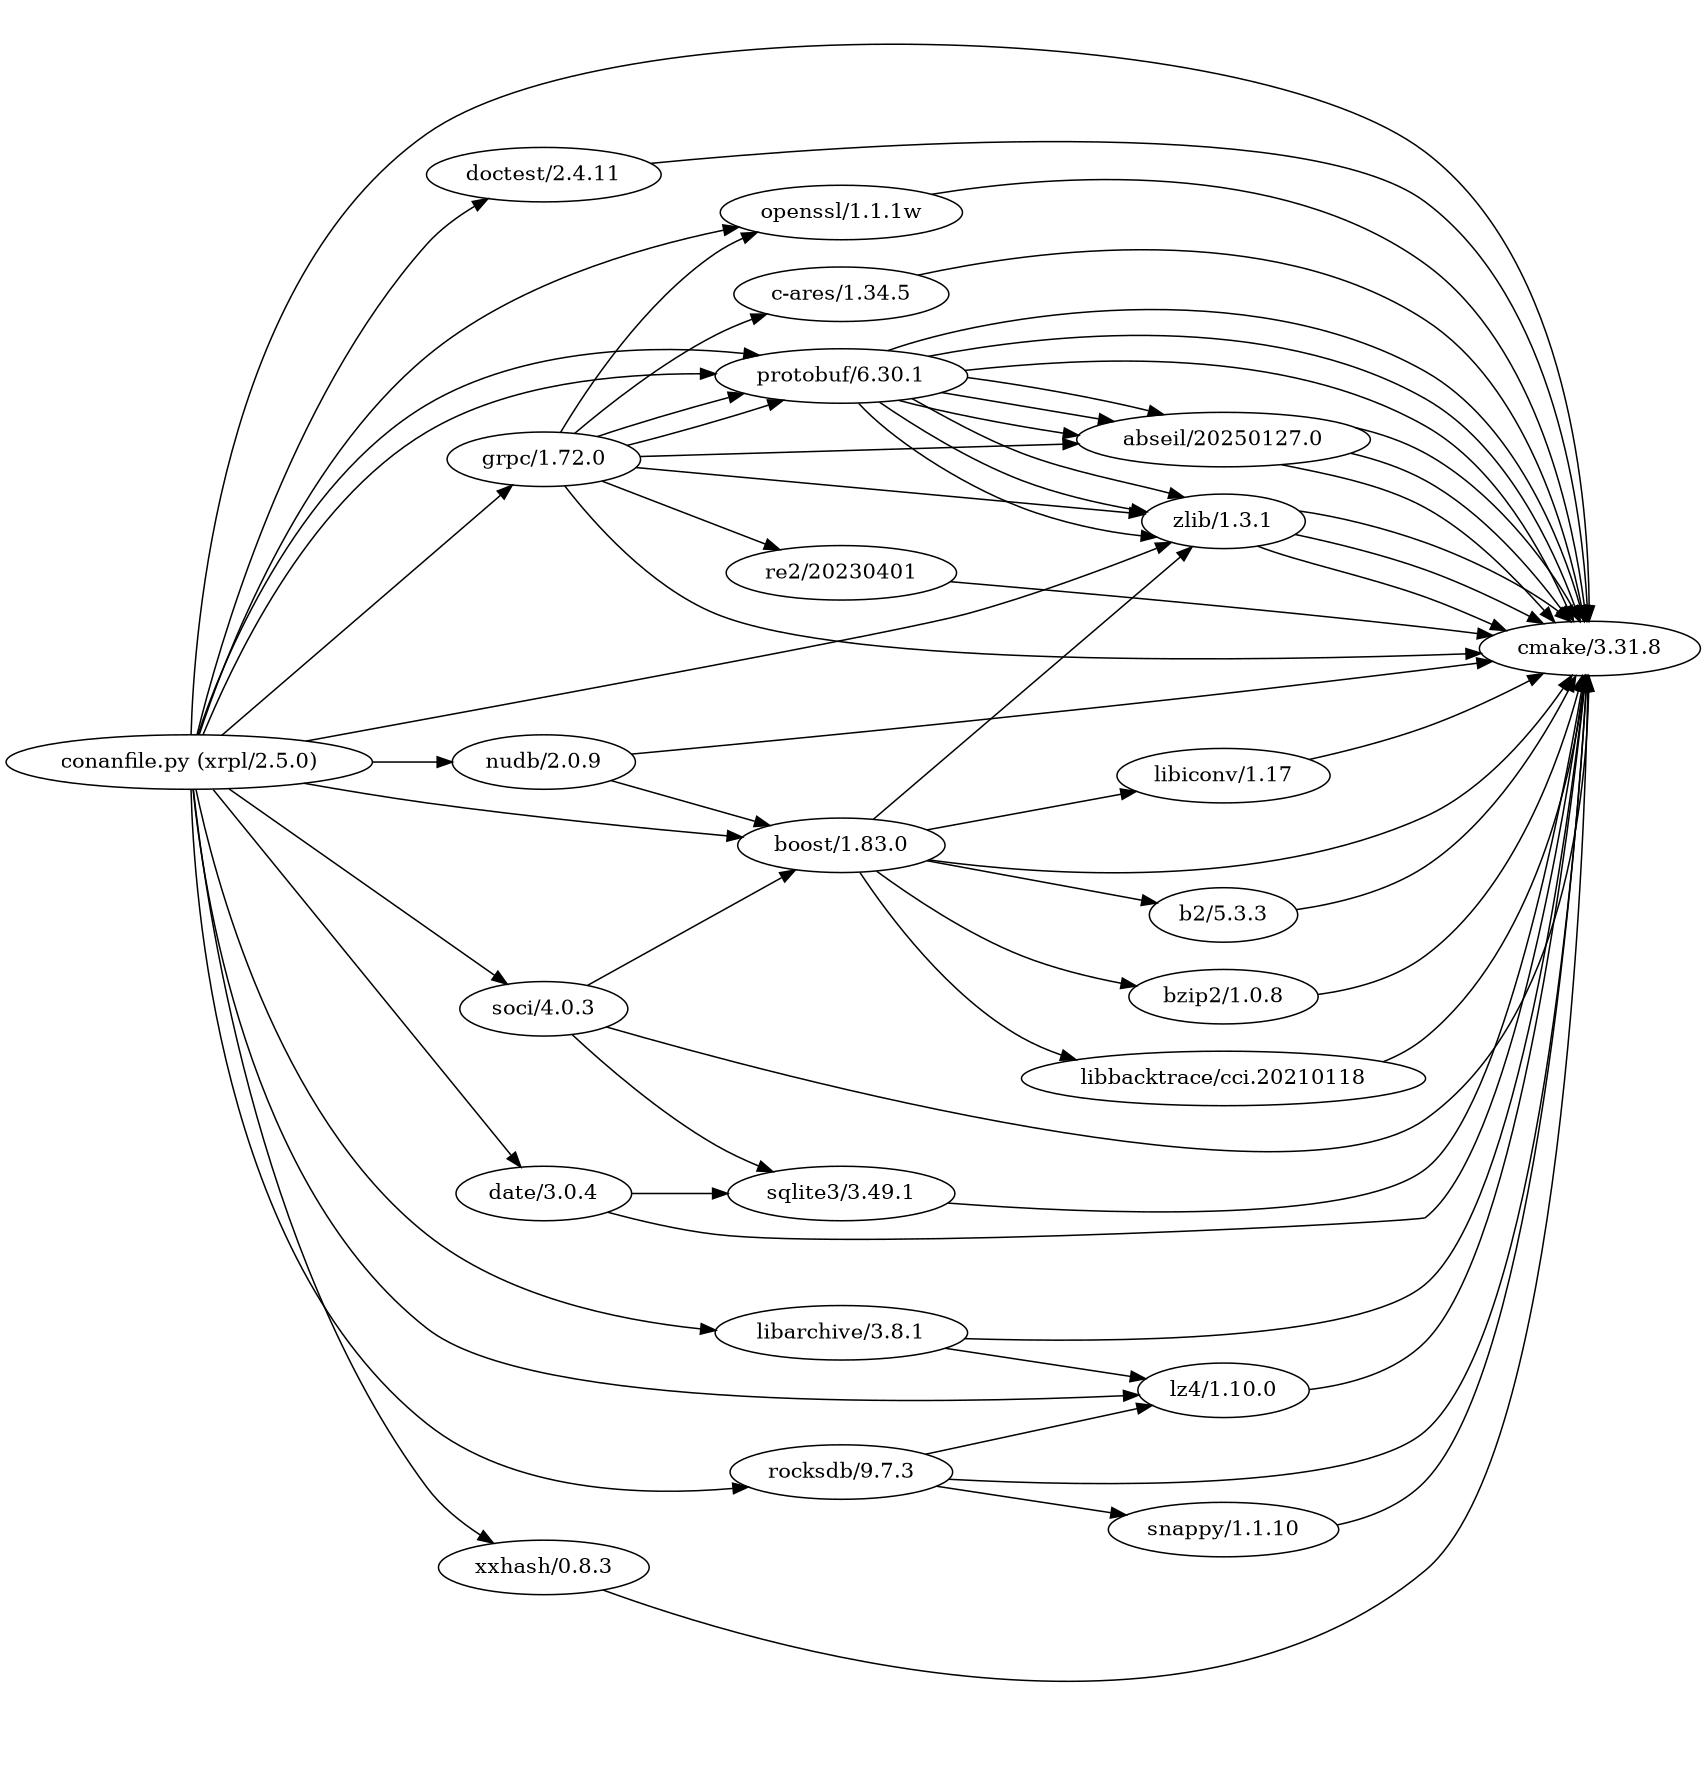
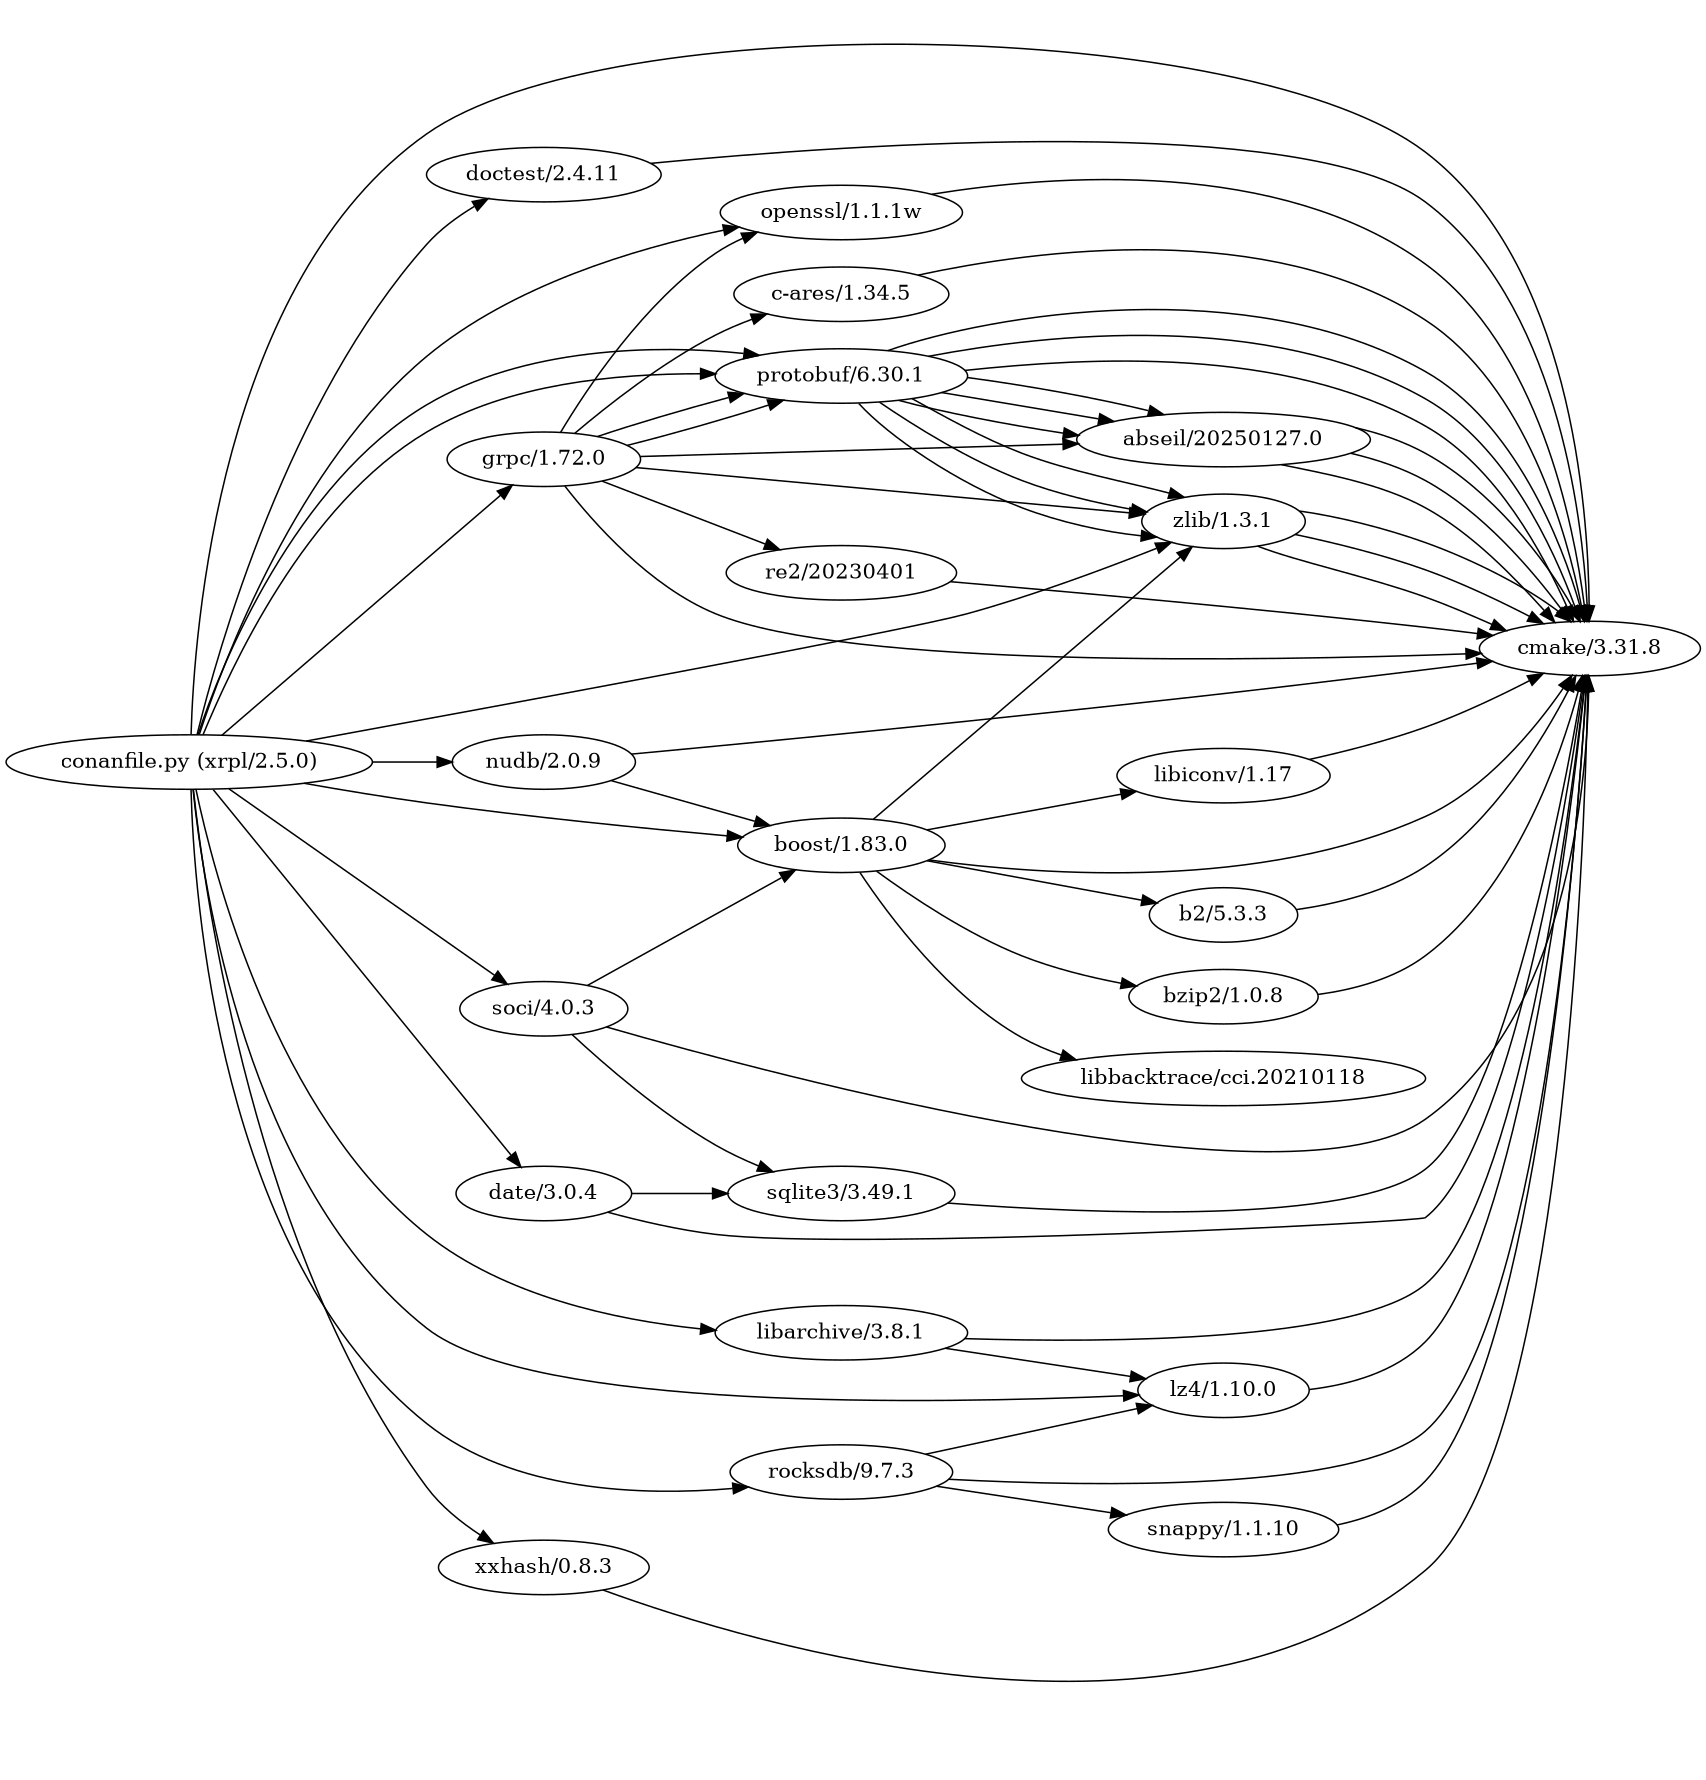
  digraph {
    rankdir=LR
    "conanfile.py (xrpl/2.5.0)"
    "grpc/1.72.0"
    "libarchive/3.8.1"
    "nudb/2.0.9"
    "openssl/1.1.1w"
    "soci/4.0.3"
    "doctest/2.4.11"
    "protobuf/6.30.1"
    "boost/1.83.0"
    "date/3.0.4"
    "zlib/1.3.1"
    "rocksdb/9.7.3"
    "lz4/1.10.0"
    "xxhash/0.8.3"
    "cmake/3.31.8"
    "abseil/20250127.0"
    "c-ares/1.34.5"
    n18 [label="re2/20230401"]
    "sqlite3/3.49.1"
    "bzip2/1.0.8"
    "libbacktrace/cci.20210118"
    "libiconv/1.17"
    "b2/5.3.3"
    "snappy/1.1.10"
    "conanfile.py (xrpl/2.5.0)" -> "grpc/1.72.0"
    "conanfile.py (xrpl/2.5.0)" -> "libarchive/3.8.1"
    "conanfile.py (xrpl/2.5.0)" -> "nudb/2.0.9"
    "conanfile.py (xrpl/2.5.0)" -> "openssl/1.1.1w"
    "conanfile.py (xrpl/2.5.0)" -> "soci/4.0.3"
    "conanfile.py (xrpl/2.5.0)" -> "doctest/2.4.11"
    "conanfile.py (xrpl/2.5.0)" -> "protobuf/6.30.1"
    "conanfile.py (xrpl/2.5.0)" -> "protobuf/6.30.1"
    "conanfile.py (xrpl/2.5.0)" -> "boost/1.83.0"
    "conanfile.py (xrpl/2.5.0)" -> "date/3.0.4"
    "conanfile.py (xrpl/2.5.0)" -> "zlib/1.3.1"
    "conanfile.py (xrpl/2.5.0)" -> "rocksdb/9.7.3"
    "conanfile.py (xrpl/2.5.0)" -> "lz4/1.10.0"
    "conanfile.py (xrpl/2.5.0)" -> "xxhash/0.8.3"
    "conanfile.py (xrpl/2.5.0)" -> "cmake/3.31.8"
    "grpc/1.72.0" -> "openssl/1.1.1w"
    "grpc/1.72.0" -> "protobuf/6.30.1"
    "grpc/1.72.0" -> "protobuf/6.30.1"
    "grpc/1.72.0" -> "zlib/1.3.1"
    "grpc/1.72.0" -> "cmake/3.31.8"
    "grpc/1.72.0" -> "abseil/20250127.0"
    "grpc/1.72.0" -> "c-ares/1.34.5"
    "grpc/1.72.0" -> n18
    "libarchive/3.8.1" -> "lz4/1.10.0"
    "libarchive/3.8.1" -> "cmake/3.31.8"
    "nudb/2.0.9" -> "boost/1.83.0"
    "nudb/2.0.9" -> "cmake/3.31.8"
    "openssl/1.1.1w" -> "cmake/3.31.8"
    "soci/4.0.3" -> "boost/1.83.0"
    "soci/4.0.3" -> "cmake/3.31.8"
    "soci/4.0.3" -> "sqlite3/3.49.1"
    "doctest/2.4.11" -> "cmake/3.31.8"
    "protobuf/6.30.1" -> "zlib/1.3.1"
    "protobuf/6.30.1" -> "zlib/1.3.1"
    "protobuf/6.30.1" -> "zlib/1.3.1"
    "protobuf/6.30.1" -> "cmake/3.31.8"
    "protobuf/6.30.1" -> "cmake/3.31.8"
    "protobuf/6.30.1" -> "cmake/3.31.8"
    "protobuf/6.30.1" -> "abseil/20250127.0"
    "protobuf/6.30.1" -> "abseil/20250127.0"
    "protobuf/6.30.1" -> "abseil/20250127.0"
    "boost/1.83.0" -> "zlib/1.3.1"
    "boost/1.83.0" -> "cmake/3.31.8"
    "boost/1.83.0" -> "bzip2/1.0.8"
    "boost/1.83.0" -> "libbacktrace/cci.20210118"
    "boost/1.83.0" -> "libiconv/1.17"
    "boost/1.83.0" -> "b2/5.3.3"
    "date/3.0.4" -> "cmake/3.31.8"
    "date/3.0.4" -> "sqlite3/3.49.1"
    "zlib/1.3.1" -> "cmake/3.31.8"
    "zlib/1.3.1" -> "cmake/3.31.8"
    "zlib/1.3.1" -> "cmake/3.31.8"
    "rocksdb/9.7.3" -> "lz4/1.10.0"
    "rocksdb/9.7.3" -> "cmake/3.31.8"
    "rocksdb/9.7.3" -> "snappy/1.1.10"
    "lz4/1.10.0" -> "cmake/3.31.8"
    "xxhash/0.8.3" -> "cmake/3.31.8"
    "abseil/20250127.0" -> "cmake/3.31.8"
    "abseil/20250127.0" -> "cmake/3.31.8"
    "abseil/20250127.0" -> "cmake/3.31.8"
    "c-ares/1.34.5" -> "cmake/3.31.8"
    n18 -> "cmake/3.31.8"
    "sqlite3/3.49.1" -> "cmake/3.31.8"
    "bzip2/1.0.8" -> "cmake/3.31.8"
-   "libbacktrace/cci.20210118" -> "cmake/3.31.8"
    "libiconv/1.17" -> "cmake/3.31.8"
    "b2/5.3.3" -> "cmake/3.31.8"
    "snappy/1.1.10" -> "cmake/3.31.8"
  }
